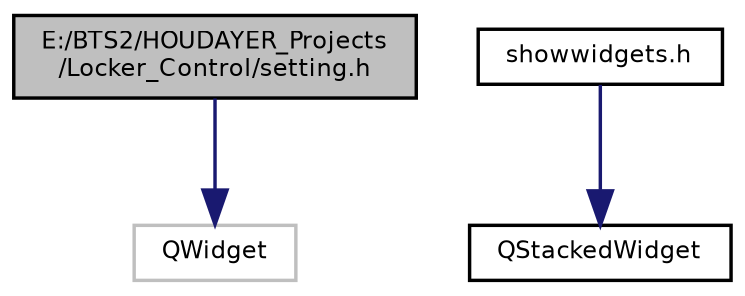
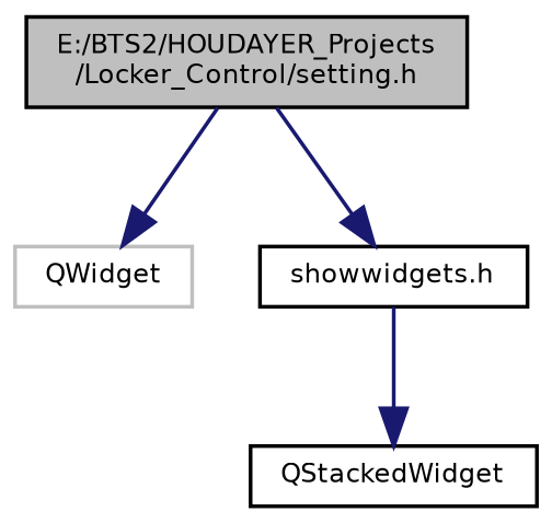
  digraph {
    node [color=black fontname=Helvetica fontsize=7 shape=record]
    edge [color=midnightblue fontname=Helvetica fontsize=7 labelfontname=Helvetica labelfontsize=7 style=solid]
    n1 [fillcolor=grey75 fontcolor=black height=0.2 label="E:/BTS2/HOUDAYER_Projects\l/Locker_Control/setting.h" style=filled width=0.4]
    n2 [color=grey75 height=0.2 label=QWidget width=0.4]
    n3 [height=0.2 label="showwidgets.h" width=0.4]
    n4 [height=0.2 label=QStackedWidget width=0.4]
    n1 -> n2
+   n1 -> n3
    n3 -> n4
  }
